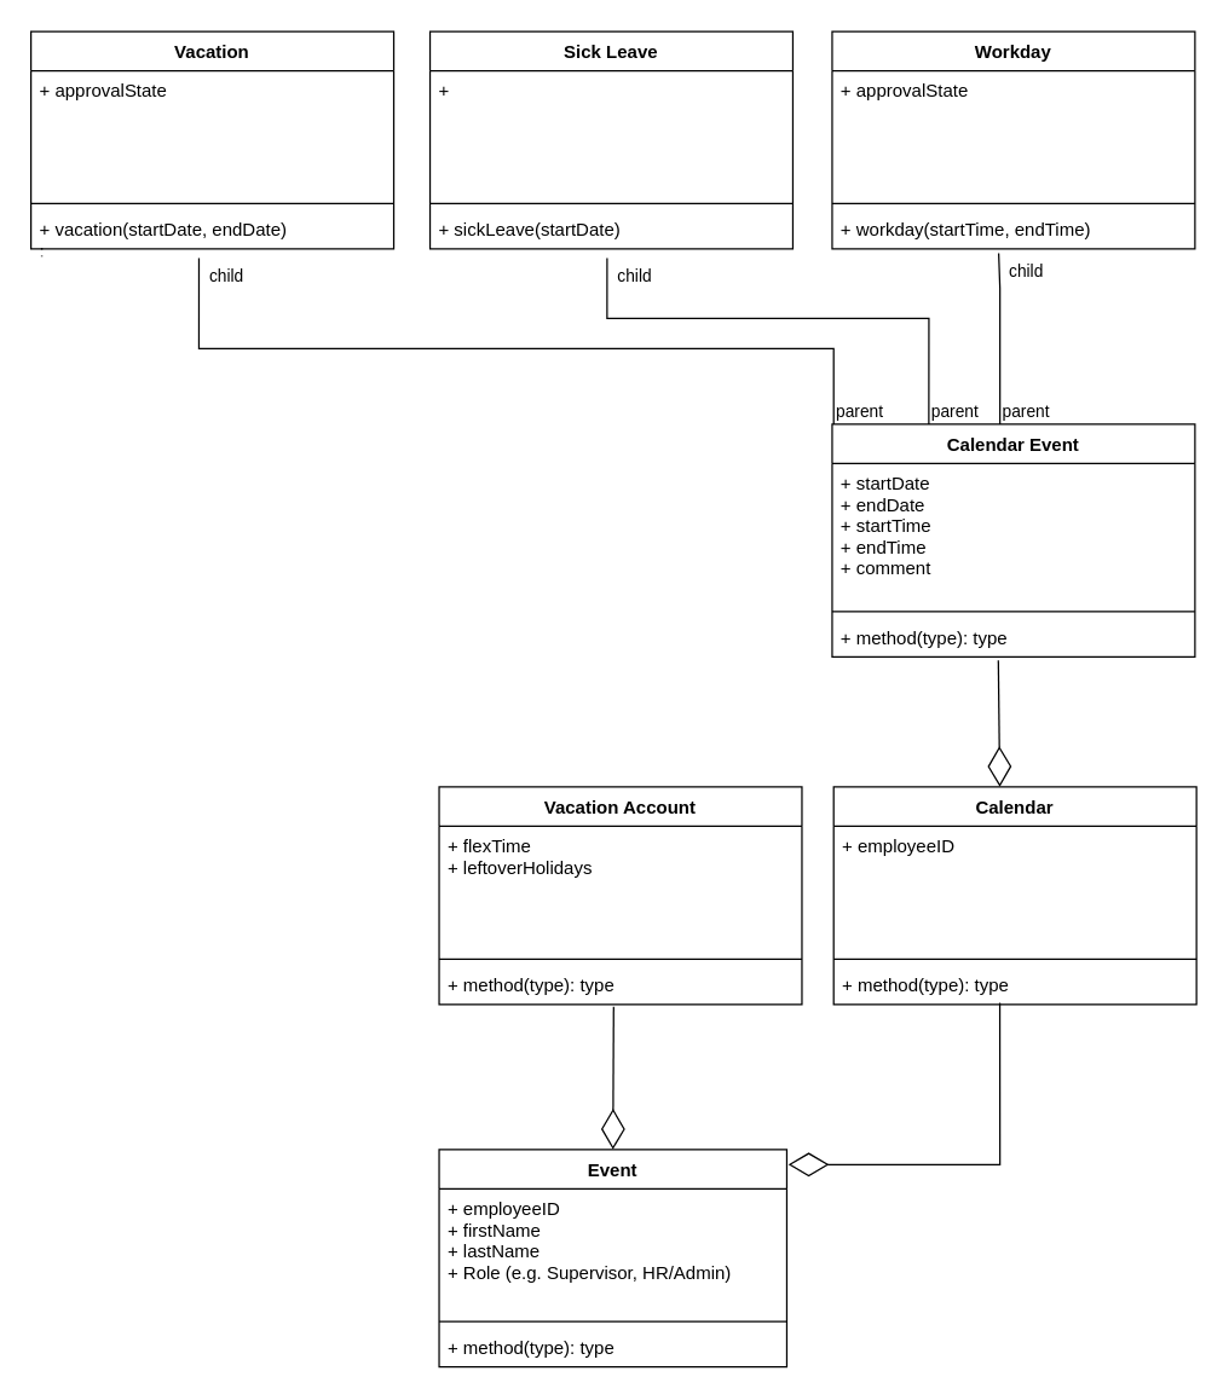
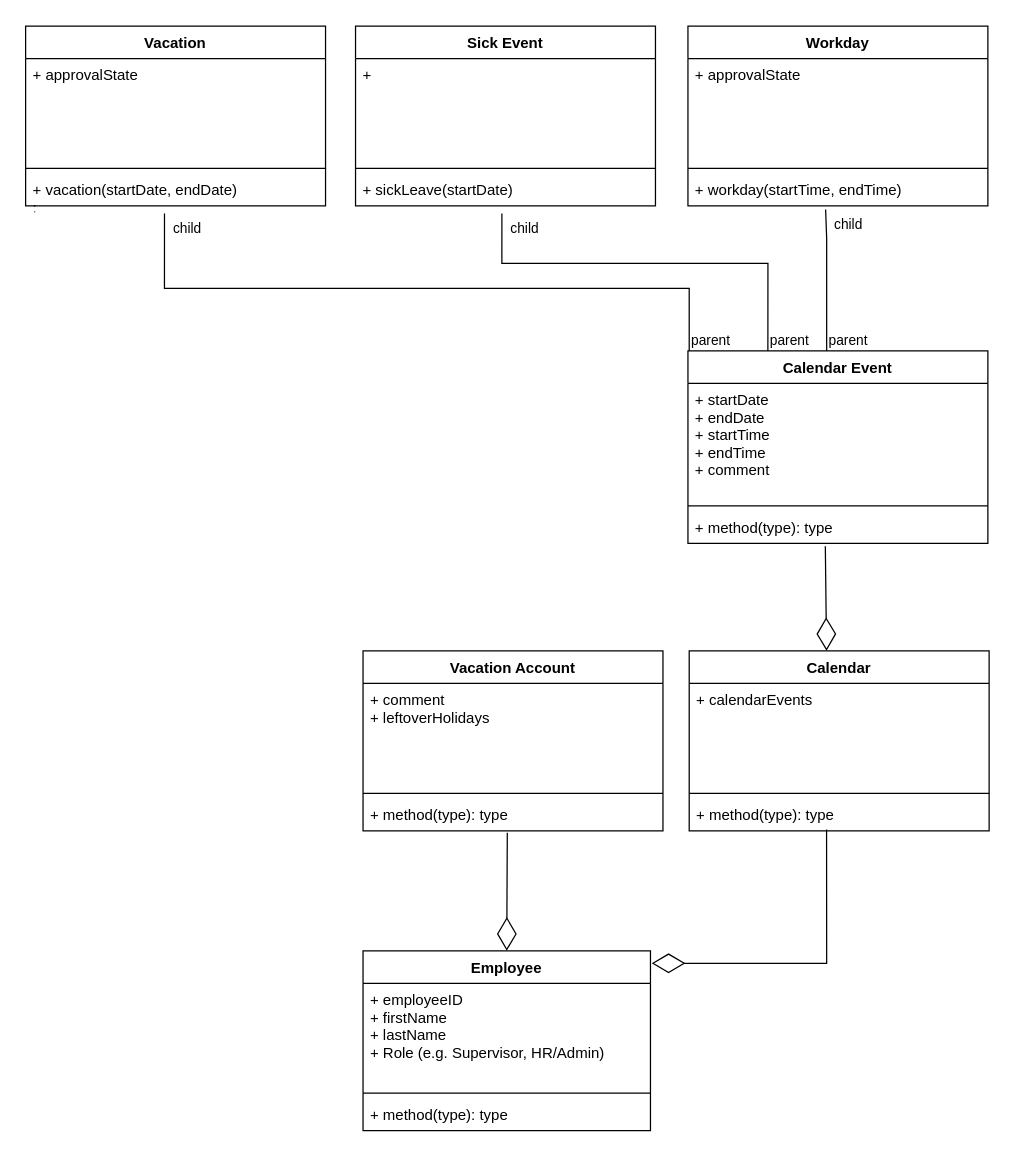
  <mxCell id="0" />
  <mxCell id="1" parent="0" />
- <mxCell id="2" value="Event&#10;" style="swimlane;fontStyle=1;align=center;verticalAlign=top;childLayout=stackLayout;horizontal=1;startSize=26;horizontalStack=0;resizeParent=1;resizeParentMax=0;resizeLast=0;collapsible=1;marginBottom=0;" parent="1" vertex="1"><mxGeometry x="290" y="760" width="230" height="144" as="geometry" /></mxCell>
+ <mxCell id="2" value="Employee&#10;" style="swimlane;fontStyle=1;align=center;verticalAlign=top;childLayout=stackLayout;horizontal=1;startSize=26;horizontalStack=0;resizeParent=1;resizeParentMax=0;resizeLast=0;collapsible=1;marginBottom=0;" parent="1" vertex="1"><mxGeometry x="290" y="760" width="230" height="144" as="geometry" /></mxCell>
  <mxCell id="3" value="+ employeeID&#10;+ firstName&#10;+ lastName&#10;+ Role (e.g. Supervisor, HR/Admin)" style="text;strokeColor=none;fillColor=none;align=left;verticalAlign=top;spacingLeft=4;spacingRight=4;overflow=hidden;rotatable=0;points=[[0,0.5],[1,0.5]];portConstraint=eastwest;" parent="2" vertex="1"><mxGeometry y="26" width="230" height="84" as="geometry" /></mxCell>
  <mxCell id="4" value="" style="line;strokeWidth=1;fillColor=none;align=left;verticalAlign=middle;spacingTop=-1;spacingLeft=3;spacingRight=3;rotatable=0;labelPosition=right;points=[];portConstraint=eastwest;strokeColor=inherit;" parent="2" vertex="1"><mxGeometry y="110" width="230" height="8" as="geometry" /></mxCell>
  <mxCell id="5" value="+ method(type): type" style="text;strokeColor=none;fillColor=none;align=left;verticalAlign=top;spacingLeft=4;spacingRight=4;overflow=hidden;rotatable=0;points=[[0,0.5],[1,0.5]];portConstraint=eastwest;" parent="2" vertex="1"><mxGeometry y="118" width="230" height="26" as="geometry" /></mxCell>
  <mxCell id="6" value="Vacation Account" style="swimlane;fontStyle=1;align=center;verticalAlign=top;childLayout=stackLayout;horizontal=1;startSize=26;horizontalStack=0;resizeParent=1;resizeParentMax=0;resizeLast=0;collapsible=1;marginBottom=0;" parent="1" vertex="1"><mxGeometry x="290" y="520" width="240" height="144" as="geometry" /></mxCell>
- <mxCell id="7" value="+ flexTime&#10;+ leftoverHolidays" style="text;strokeColor=none;fillColor=none;align=left;verticalAlign=top;spacingLeft=4;spacingRight=4;overflow=hidden;rotatable=0;points=[[0,0.5],[1,0.5]];portConstraint=eastwest;" parent="6" vertex="1"><mxGeometry y="26" width="240" height="84" as="geometry" /></mxCell>
+ <mxCell id="7" value="+ comment&#10;+ leftoverHolidays" style="text;strokeColor=none;fillColor=none;align=left;verticalAlign=top;spacingLeft=4;spacingRight=4;overflow=hidden;rotatable=0;points=[[0,0.5],[1,0.5]];portConstraint=eastwest;" parent="6" vertex="1"><mxGeometry y="26" width="240" height="84" as="geometry" /></mxCell>
  <mxCell id="8" value="" style="line;strokeWidth=1;fillColor=none;align=left;verticalAlign=middle;spacingTop=-1;spacingLeft=3;spacingRight=3;rotatable=0;labelPosition=right;points=[];portConstraint=eastwest;strokeColor=inherit;" parent="6" vertex="1"><mxGeometry y="110" width="240" height="8" as="geometry" /></mxCell>
  <mxCell id="9" value="+ method(type): type" style="text;strokeColor=none;fillColor=none;align=left;verticalAlign=top;spacingLeft=4;spacingRight=4;overflow=hidden;rotatable=0;points=[[0,0.5],[1,0.5]];portConstraint=eastwest;" parent="6" vertex="1"><mxGeometry y="118" width="240" height="26" as="geometry" /></mxCell>
  <mxCell id="10" value="" style="endArrow=diamondThin;endFill=0;endSize=24;html=1;rounded=0;entryX=0.5;entryY=0;entryDx=0;entryDy=0;exitX=0.481;exitY=1.062;exitDx=0;exitDy=0;exitPerimeter=0;" parent="1" source="9" target="2" edge="1"><mxGeometry width="160" relative="1" as="geometry"><mxPoint x="405" y="680" as="sourcePoint" /><mxPoint x="481" y="740" as="targetPoint" /></mxGeometry></mxCell>
  <mxCell id="11" value="" style="endArrow=diamondThin;endFill=0;endSize=24;html=1;rounded=0;exitX=0.458;exitY=0.962;exitDx=0;exitDy=0;exitPerimeter=0;" parent="1" source="22" edge="1"><mxGeometry width="160" relative="1" as="geometry"><mxPoint x="661" y="670" as="sourcePoint" /><mxPoint x="521" y="770" as="targetPoint" /><Array as="points"><mxPoint x="661" y="770" /></Array></mxGeometry></mxCell>
  <mxCell id="12" value="Calendar Event" style="swimlane;fontStyle=1;align=center;verticalAlign=top;childLayout=stackLayout;horizontal=1;startSize=26;horizontalStack=0;resizeParent=1;resizeParentMax=0;resizeLast=0;collapsible=1;marginBottom=0;" parent="1" vertex="1"><mxGeometry x="550" y="280" width="240" height="154" as="geometry" /></mxCell>
  <mxCell id="13" value="" style="endArrow=none;html=1;edgeStyle=orthogonalEdgeStyle;rounded=0;exitX=1;exitY=0.5;exitDx=0;exitDy=0;entryX=0.459;entryY=1.109;entryDx=0;entryDy=0;entryPerimeter=0;" parent="12" target="34" edge="1"><mxGeometry relative="1" as="geometry"><mxPoint x="111" as="sourcePoint" /><mxPoint x="111" y="-90" as="targetPoint" /><Array as="points"><mxPoint x="111" y="-90" /><mxPoint x="110" y="-90" /></Array></mxGeometry></mxCell>
  <mxCell id="14" value="parent" style="edgeLabel;resizable=0;html=1;align=left;verticalAlign=bottom;" parent="13" connectable="0" vertex="1"><mxGeometry x="-1" relative="1" as="geometry" /></mxCell>
  <mxCell id="15" value="child" style="edgeLabel;resizable=0;html=1;align=right;verticalAlign=bottom;" parent="13" connectable="0" vertex="1"><mxGeometry x="1" relative="1" as="geometry"><mxPoint x="30" y="20" as="offset" /></mxGeometry></mxCell>
  <mxCell id="16" value="+ startDate&#10;+ endDate&#10;+ startTime&#10;+ endTime&#10;+ comment" style="text;strokeColor=none;fillColor=none;align=left;verticalAlign=top;spacingLeft=4;spacingRight=4;overflow=hidden;rotatable=0;points=[[0,0.5],[1,0.5]];portConstraint=eastwest;" parent="12" vertex="1"><mxGeometry y="26" width="240" height="94" as="geometry" /></mxCell>
  <mxCell id="17" value="" style="line;strokeWidth=1;fillColor=none;align=left;verticalAlign=middle;spacingTop=-1;spacingLeft=3;spacingRight=3;rotatable=0;labelPosition=right;points=[];portConstraint=eastwest;strokeColor=inherit;" parent="12" vertex="1"><mxGeometry y="120" width="240" height="8" as="geometry" /></mxCell>
  <mxCell id="18" value="+ method(type): type" style="text;strokeColor=none;fillColor=none;align=left;verticalAlign=top;spacingLeft=4;spacingRight=4;overflow=hidden;rotatable=0;points=[[0,0.5],[1,0.5]];portConstraint=eastwest;" parent="12" vertex="1"><mxGeometry y="128" width="240" height="26" as="geometry" /></mxCell>
  <mxCell id="19" value="Calendar" style="swimlane;fontStyle=1;align=center;verticalAlign=top;childLayout=stackLayout;horizontal=1;startSize=26;horizontalStack=0;resizeParent=1;resizeParentMax=0;resizeLast=0;collapsible=1;marginBottom=0;" parent="1" vertex="1"><mxGeometry x="551" y="520" width="240" height="144" as="geometry" /></mxCell>
- <mxCell id="20" value="+ employeeID" style="text;strokeColor=none;fillColor=none;align=left;verticalAlign=top;spacingLeft=4;spacingRight=4;overflow=hidden;rotatable=0;points=[[0,0.5],[1,0.5]];portConstraint=eastwest;" parent="19" vertex="1"><mxGeometry y="26" width="240" height="84" as="geometry" /></mxCell>
+ <mxCell id="20" value="+ calendarEvents" style="text;strokeColor=none;fillColor=none;align=left;verticalAlign=top;spacingLeft=4;spacingRight=4;overflow=hidden;rotatable=0;points=[[0,0.5],[1,0.5]];portConstraint=eastwest;" parent="19" vertex="1"><mxGeometry y="26" width="240" height="84" as="geometry" /></mxCell>
  <mxCell id="21" value="" style="line;strokeWidth=1;fillColor=none;align=left;verticalAlign=middle;spacingTop=-1;spacingLeft=3;spacingRight=3;rotatable=0;labelPosition=right;points=[];portConstraint=eastwest;strokeColor=inherit;" parent="19" vertex="1"><mxGeometry y="110" width="240" height="8" as="geometry" /></mxCell>
  <mxCell id="22" value="+ method(type): type" style="text;strokeColor=none;fillColor=none;align=left;verticalAlign=top;spacingLeft=4;spacingRight=4;overflow=hidden;rotatable=0;points=[[0,0.5],[1,0.5]];portConstraint=eastwest;" parent="19" vertex="1"><mxGeometry y="118" width="240" height="26" as="geometry" /></mxCell>
  <mxCell id="23" value="Vacation" style="swimlane;fontStyle=1;align=center;verticalAlign=top;childLayout=stackLayout;horizontal=1;startSize=26;horizontalStack=0;resizeParent=1;resizeParentMax=0;resizeLast=0;collapsible=1;marginBottom=0;" parent="1" vertex="1"><mxGeometry x="20" y="20" width="240" height="144" as="geometry" /></mxCell>
  <mxCell id="24" value="+ approvalState" style="text;strokeColor=none;fillColor=none;align=left;verticalAlign=top;spacingLeft=4;spacingRight=4;overflow=hidden;rotatable=0;points=[[0,0.5],[1,0.5]];portConstraint=eastwest;" parent="23" vertex="1"><mxGeometry y="26" width="240" height="84" as="geometry" /></mxCell>
  <mxCell id="25" value="" style="line;strokeWidth=1;fillColor=none;align=left;verticalAlign=middle;spacingTop=-1;spacingLeft=3;spacingRight=3;rotatable=0;labelPosition=right;points=[];portConstraint=eastwest;strokeColor=inherit;" parent="23" vertex="1"><mxGeometry y="110" width="240" height="8" as="geometry" /></mxCell>
  <mxCell id="26" value="+ vacation(startDate, endDate)&#10;: " style="text;strokeColor=none;fillColor=none;align=left;verticalAlign=top;spacingLeft=4;spacingRight=4;overflow=hidden;rotatable=0;points=[[0,0.5],[1,0.5]];portConstraint=eastwest;" parent="23" vertex="1"><mxGeometry y="118" width="240" height="26" as="geometry" /></mxCell>
- <mxCell id="27" value="Sick Leave" style="swimlane;fontStyle=1;align=center;verticalAlign=top;childLayout=stackLayout;horizontal=1;startSize=26;horizontalStack=0;resizeParent=1;resizeParentMax=0;resizeLast=0;collapsible=1;marginBottom=0;" parent="1" vertex="1"><mxGeometry x="284" y="20" width="240" height="144" as="geometry" /></mxCell>
+ <mxCell id="27" value="Sick Event" style="swimlane;fontStyle=1;align=center;verticalAlign=top;childLayout=stackLayout;horizontal=1;startSize=26;horizontalStack=0;resizeParent=1;resizeParentMax=0;resizeLast=0;collapsible=1;marginBottom=0;" parent="1" vertex="1"><mxGeometry x="284" y="20" width="240" height="144" as="geometry" /></mxCell>
  <mxCell id="28" value="+ " style="text;strokeColor=none;fillColor=none;align=left;verticalAlign=top;spacingLeft=4;spacingRight=4;overflow=hidden;rotatable=0;points=[[0,0.5],[1,0.5]];portConstraint=eastwest;" parent="27" vertex="1"><mxGeometry y="26" width="240" height="84" as="geometry" /></mxCell>
  <mxCell id="29" value="" style="line;strokeWidth=1;fillColor=none;align=left;verticalAlign=middle;spacingTop=-1;spacingLeft=3;spacingRight=3;rotatable=0;labelPosition=right;points=[];portConstraint=eastwest;strokeColor=inherit;" parent="27" vertex="1"><mxGeometry y="110" width="240" height="8" as="geometry" /></mxCell>
  <mxCell id="30" value="+ sickLeave(startDate)" style="text;strokeColor=none;fillColor=none;align=left;verticalAlign=top;spacingLeft=4;spacingRight=4;overflow=hidden;rotatable=0;points=[[0,0.5],[1,0.5]];portConstraint=eastwest;" parent="27" vertex="1"><mxGeometry y="118" width="240" height="26" as="geometry" /></mxCell>
  <mxCell id="31" value="Workday" style="swimlane;fontStyle=1;align=center;verticalAlign=top;childLayout=stackLayout;horizontal=1;startSize=26;horizontalStack=0;resizeParent=1;resizeParentMax=0;resizeLast=0;collapsible=1;marginBottom=0;" parent="1" vertex="1"><mxGeometry x="550" y="20" width="240" height="144" as="geometry" /></mxCell>
  <mxCell id="32" value="+ approvalState" style="text;strokeColor=none;fillColor=none;align=left;verticalAlign=top;spacingLeft=4;spacingRight=4;overflow=hidden;rotatable=0;points=[[0,0.5],[1,0.5]];portConstraint=eastwest;" parent="31" vertex="1"><mxGeometry y="26" width="240" height="84" as="geometry" /></mxCell>
  <mxCell id="33" value="" style="line;strokeWidth=1;fillColor=none;align=left;verticalAlign=middle;spacingTop=-1;spacingLeft=3;spacingRight=3;rotatable=0;labelPosition=right;points=[];portConstraint=eastwest;strokeColor=inherit;" parent="31" vertex="1"><mxGeometry y="110" width="240" height="8" as="geometry" /></mxCell>
  <mxCell id="34" value="+ workday(startTime, endTime)" style="text;strokeColor=none;fillColor=none;align=left;verticalAlign=top;spacingLeft=4;spacingRight=4;overflow=hidden;rotatable=0;points=[[0,0.5],[1,0.5]];portConstraint=eastwest;" parent="31" vertex="1"><mxGeometry y="118" width="240" height="26" as="geometry" /></mxCell>
  <mxCell id="35" value="" style="endArrow=diamondThin;endFill=0;endSize=24;html=1;rounded=0;entryX=0.458;entryY=0;entryDx=0;entryDy=0;entryPerimeter=0;exitX=0.458;exitY=1.089;exitDx=0;exitDy=0;exitPerimeter=0;" parent="1" source="18" target="19" edge="1"><mxGeometry width="160" relative="1" as="geometry"><mxPoint x="661" y="450" as="sourcePoint" /><mxPoint x="661" y="500" as="targetPoint" /></mxGeometry></mxCell>
  <mxCell id="36" value="" style="endArrow=none;html=1;edgeStyle=orthogonalEdgeStyle;rounded=0;exitX=1;exitY=0.5;exitDx=0;exitDy=0;entryX=0.463;entryY=1.231;entryDx=0;entryDy=0;entryPerimeter=0;" parent="1" target="26" edge="1"><mxGeometry relative="1" as="geometry"><mxPoint x="551" y="280" as="sourcePoint" /><mxPoint x="131" y="200" as="targetPoint" /><Array as="points"><mxPoint x="551" y="230" /><mxPoint x="131" y="230" /></Array></mxGeometry></mxCell>
  <mxCell id="37" value="parent" style="edgeLabel;resizable=0;html=1;align=left;verticalAlign=bottom;" parent="36" connectable="0" vertex="1"><mxGeometry x="-1" relative="1" as="geometry" /></mxCell>
  <mxCell id="38" value="child" style="edgeLabel;resizable=0;html=1;align=right;verticalAlign=bottom;" parent="36" connectable="0" vertex="1"><mxGeometry x="1" relative="1" as="geometry"><mxPoint x="30" y="20" as="offset" /></mxGeometry></mxCell>
  <mxCell id="39" value="" style="endArrow=none;html=1;edgeStyle=orthogonalEdgeStyle;rounded=0;exitX=1;exitY=0.5;exitDx=0;exitDy=0;entryX=0.488;entryY=1.231;entryDx=0;entryDy=0;entryPerimeter=0;" parent="1" target="30" edge="1"><mxGeometry relative="1" as="geometry"><mxPoint x="613.95" y="280" as="sourcePoint" /><mxPoint x="194.07" y="170.006" as="targetPoint" /><Array as="points"><mxPoint x="614" y="210" /><mxPoint x="401" y="210" /></Array></mxGeometry></mxCell>
  <mxCell id="40" value="parent" style="edgeLabel;resizable=0;html=1;align=left;verticalAlign=bottom;" parent="39" connectable="0" vertex="1"><mxGeometry x="-1" relative="1" as="geometry" /></mxCell>
  <mxCell id="41" value="child" style="edgeLabel;resizable=0;html=1;align=right;verticalAlign=bottom;" parent="39" connectable="0" vertex="1"><mxGeometry x="1" relative="1" as="geometry"><mxPoint x="30" y="20" as="offset" /></mxGeometry></mxCell>
